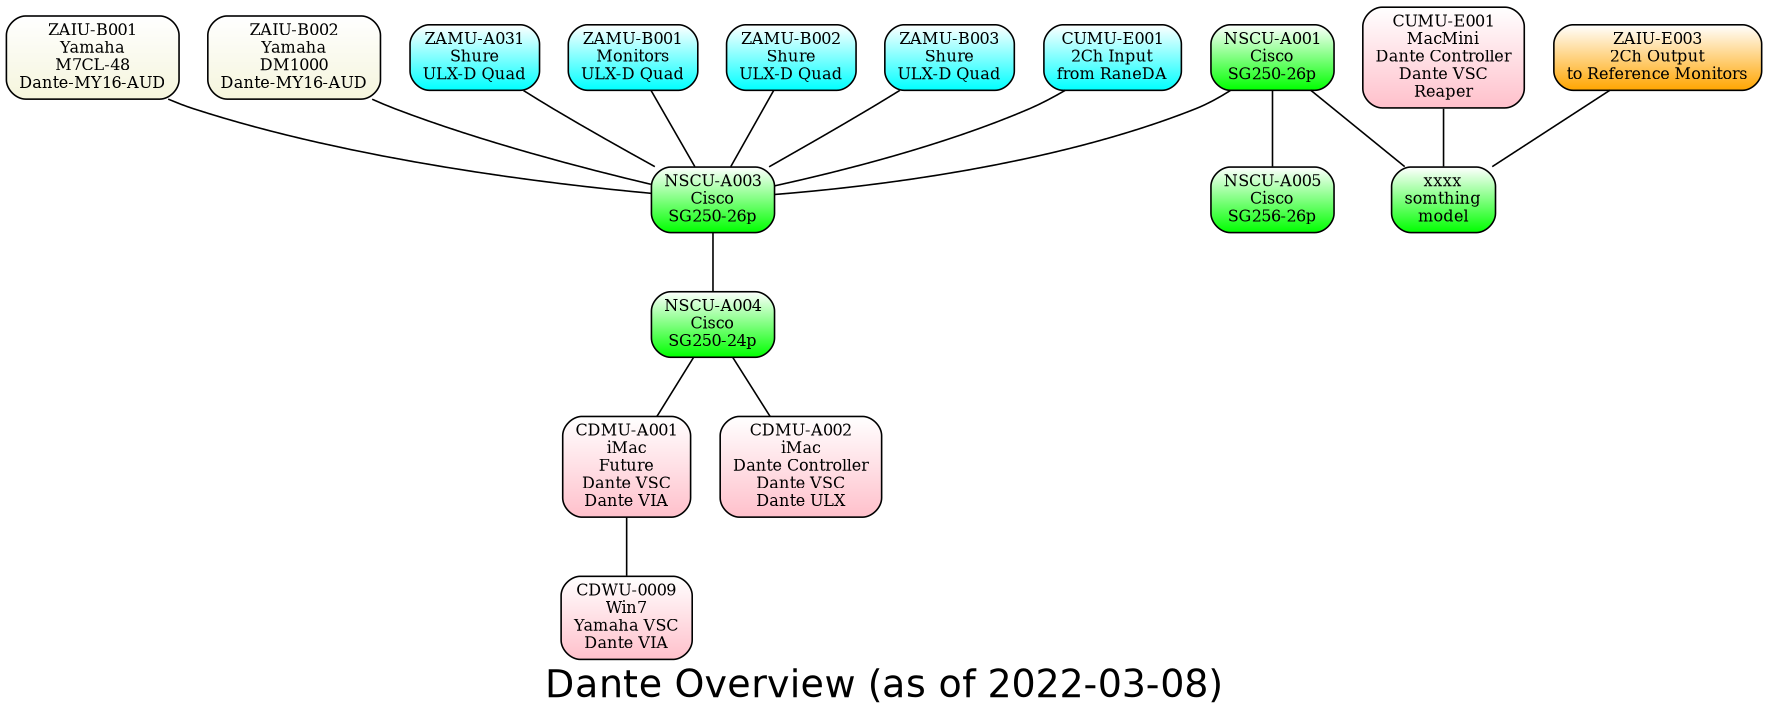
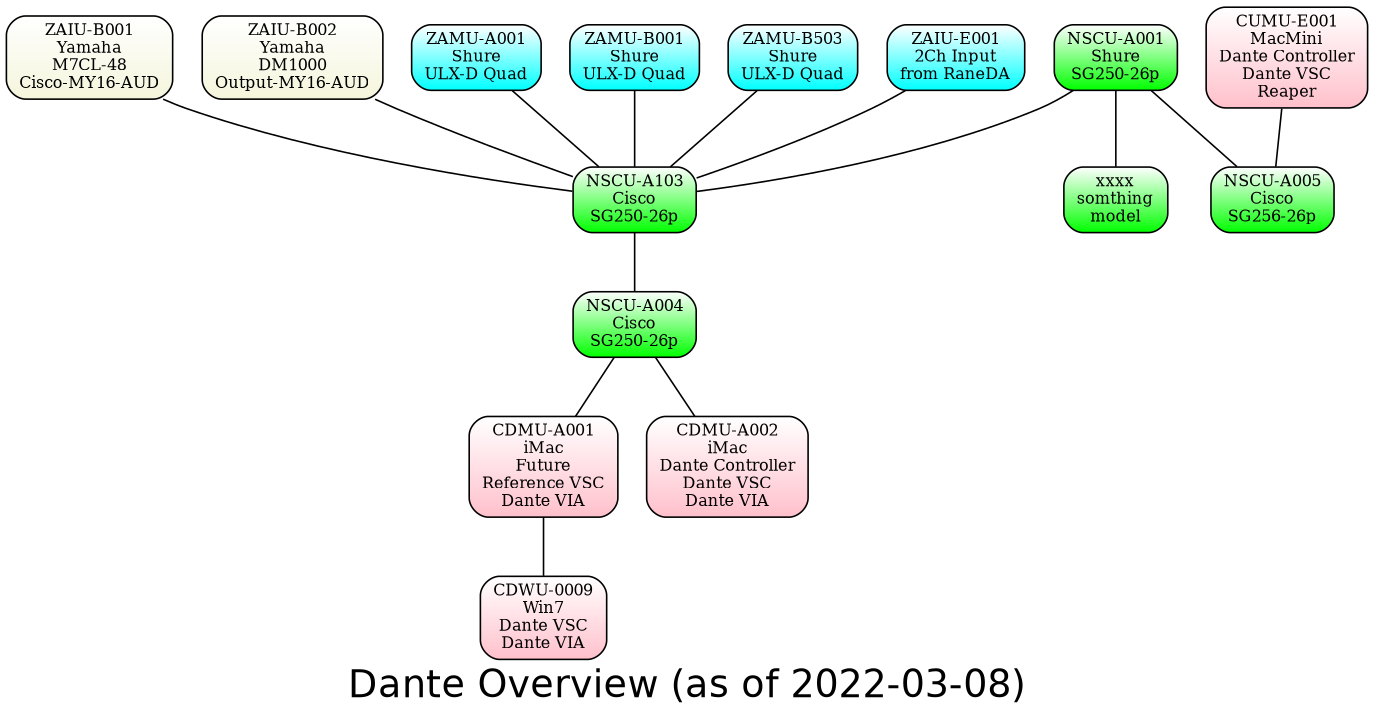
  graph {
    fontname=Helvetica
    fontsize=24
    label="Dante Overview (as of 2022-03-08)"
    rankdir=TB
    node [fillcolor="white:green" fontsize=10 gradientangle=270 shape=Mrecord style=filled]
-   n1 [fillcolor="white:beige" label="ZAIU-B001\nYamaha\nM7CL-48\nDante-MY16-AUD"]
-   n2 [label="NSCU-A003\nCisco\nSG250-26p"]
-   n3 [label="NSCU-A004\nCisco\nSG250-24p"]
-   n4 [fillcolor="white:beige" label="ZAIU-B002\nYamaha\nDM1000\nDante-MY16-AUD"]
-   n5 [fillcolor="white:cyan" label="ZAMU-A031\nShure\nULX-D Quad"]
-   n6 [fillcolor="white:cyan" label="ZAMU-B001\nMonitors\nULX-D Quad"]
-   n7 [fillcolor="white:cyan" label="ZAMU-B002\nShure\nULX-D Quad"]
-   n8 [fillcolor="white:cyan" label="ZAMU-B003\nShure\nULX-D Quad"]
-   n9 [fillcolor="white:pink" label="CDWU-0009\nWin7\nYamaha VSC\nDante VIA"]
-   n10 [fillcolor="white:pink" label="CDMU-A001\niMac\nFuture\nDante VSC\nDante VIA"]
-   n11 [fillcolor="white:pink" label="CDMU-A002\niMac\nDante Controller\nDante VSC\nDante ULX"]
+   n1 [fillcolor="white:beige" label="ZAIU-B001\nYamaha\nM7CL-48\nCisco-MY16-AUD"]
+   n2 [label="NSCU-A103\nCisco\nSG250-26p"]
+   n3 [label="NSCU-A004\nCisco\nSG250-26p"]
+   n4 [fillcolor="white:beige" label="ZAIU-B002\nYamaha\nDM1000\nOutput-MY16-AUD"]
+   n5 [fillcolor="white:cyan" label="ZAMU-A001\nShure\nULX-D Quad"]
+   n6 [fillcolor="white:cyan" label="ZAMU-B001\nShure\nULX-D Quad"]
+   n8 [fillcolor="white:cyan" label="ZAMU-B503\nShure\nULX-D Quad"]
+   n9 [fillcolor="white:pink" label="CDWU-0009\nWin7\nDante VSC\nDante VIA"]
+   n10 [fillcolor="white:pink" label="CDMU-A001\niMac\nFuture\nReference VSC\nDante VIA"]
+   n11 [fillcolor="white:pink" label="CDMU-A002\niMac\nDante Controller\nDante VSC\nDante VIA"]
    n12 [fillcolor="white:pink" label="CUMU-E001\nMacMini\nDante Controller\nDante VSC\nReaper"]
    n13 [label="xxxx\nsomthing\nmodel"]
-   n14 [label="NSCU-A001\nCisco\nSG250-26p"]
+   n14 [label="NSCU-A001\nShure\nSG250-26p"]
    n15 [label="NSCU-A005\nCisco\nSG256-26p"]
-   n16 [fillcolor="white:cyan" label="CUMU-E001\n2Ch Input\nfrom RaneDA"]
-   n17 [fillcolor="white:orange" label="ZAIU-E003\n2Ch Output\nto Reference Monitors"]
+   n16 [fillcolor="white:cyan" label="ZAIU-E001\n2Ch Input\nfrom RaneDA"]
    n1 -- n2
    n2 -- n3
    n3 -- n10
    n3 -- n11
    n4 -- n2
    n5 -- n2
    n6 -- n2
-   n7 -- n2
    n8 -- n2
    n10 -- n9
-   n12 -- n13
+   n12 -- n15
    n14 -- n2
    n14 -- n13
    n14 -- n15
    n16 -- n2
-   n17 -- n13
  }
